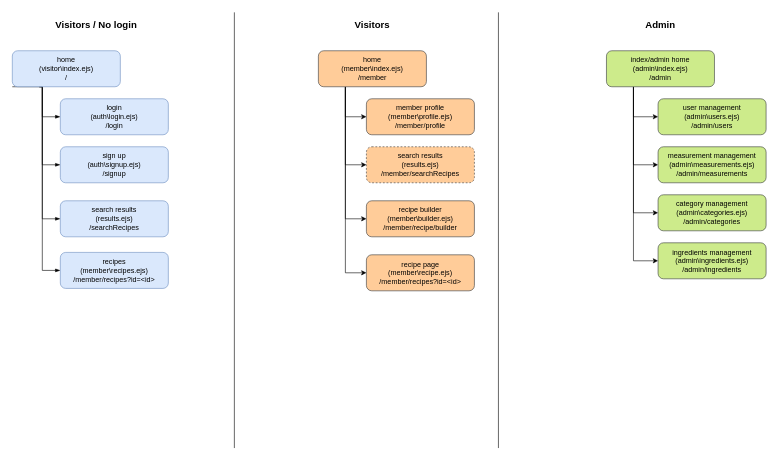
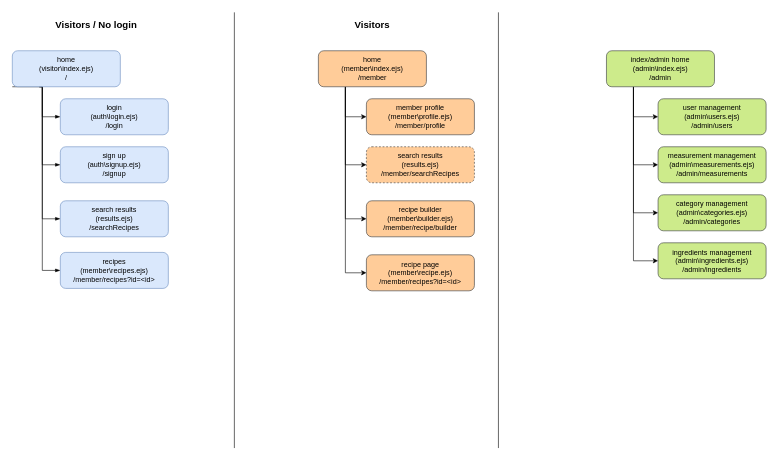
  <mxCell id="0" />
  <mxCell id="1" parent="0" />
  <mxCell id="2" style="edgeStyle=orthogonalEdgeStyle;rounded=0;orthogonalLoop=1;jettySize=auto;html=1;exitX=0.25;exitY=1;exitDx=0;exitDy=0;entryX=0;entryY=0.5;entryDx=0;entryDy=0;endArrow=blockThin;endFill=1;strokeColor=#000000;" parent="1" source="6" target="7" edge="1"><mxGeometry relative="1" as="geometry"><Array as="points"><mxPoint x="70" y="144" /><mxPoint x="70" y="194" /></Array></mxGeometry></mxCell>
  <mxCell id="3" style="edgeStyle=orthogonalEdgeStyle;rounded=0;orthogonalLoop=1;jettySize=auto;html=1;exitX=0;exitY=1;exitDx=0;exitDy=0;entryX=0;entryY=0.5;entryDx=0;entryDy=0;endArrow=blockThin;endFill=1;strokeColor=#000000;" parent="1" source="6" target="8" edge="1"><mxGeometry relative="1" as="geometry"><Array as="points"><mxPoint x="70" y="144" /><mxPoint x="70" y="274" /></Array></mxGeometry></mxCell>
  <mxCell id="4" style="edgeStyle=orthogonalEdgeStyle;rounded=0;orthogonalLoop=1;jettySize=auto;html=1;exitX=0.25;exitY=1;exitDx=0;exitDy=0;entryX=0;entryY=0.5;entryDx=0;entryDy=0;endArrow=blockThin;endFill=1;strokeColor=#000000;" parent="1" source="6" target="9" edge="1"><mxGeometry relative="1" as="geometry"><Array as="points"><mxPoint x="70" y="144" /><mxPoint x="70" y="364" /></Array></mxGeometry></mxCell>
  <mxCell id="5" style="edgeStyle=orthogonalEdgeStyle;rounded=0;orthogonalLoop=1;jettySize=auto;html=1;exitX=0.25;exitY=1;exitDx=0;exitDy=0;entryX=0;entryY=0.5;entryDx=0;entryDy=0;endArrow=blockThin;endFill=1;strokeColor=#000000;" parent="1" source="6" target="14" edge="1"><mxGeometry relative="1" as="geometry"><Array as="points"><mxPoint x="70" y="144" /><mxPoint x="70" y="450" /></Array></mxGeometry></mxCell>
  <mxCell id="6" value="&lt;font color=&quot;#000000&quot;&gt;home&lt;br&gt;(visitor\index.ejs)&lt;br&gt;/&lt;br&gt;&lt;/font&gt;" style="rounded=1;whiteSpace=wrap;html=1;fillColor=#dae8fc;strokeColor=#6c8ebf;" parent="1" vertex="1"><mxGeometry x="20" y="84" width="180" height="60" as="geometry" /></mxCell>
  <mxCell id="7" value="&lt;font color=&quot;#000000&quot;&gt;login&lt;br&gt;(auth\login.ejs)&lt;br&gt;/login&lt;br&gt;&lt;/font&gt;" style="rounded=1;whiteSpace=wrap;html=1;fillColor=#dae8fc;strokeColor=#6c8ebf;" parent="1" vertex="1"><mxGeometry x="100" y="164" width="180" height="60" as="geometry" /></mxCell>
  <mxCell id="8" value="&lt;font color=&quot;#000000&quot;&gt;sign up&lt;br&gt;(auth\signup.ejs)&lt;br&gt;/signup&lt;br&gt;&lt;/font&gt;" style="rounded=1;whiteSpace=wrap;html=1;fillColor=#dae8fc;strokeColor=#6c8ebf;" parent="1" vertex="1"><mxGeometry x="100" y="244" width="180" height="60" as="geometry" /></mxCell>
  <mxCell id="9" value="&lt;font color=&quot;#000000&quot;&gt;search results&lt;br&gt;(results.ejs)&lt;br&gt;/searchRecipes&lt;br&gt;&lt;/font&gt;" style="rounded=1;whiteSpace=wrap;html=1;fillColor=#dae8fc;strokeColor=#6c8ebf;" parent="1" vertex="1"><mxGeometry x="100" y="334" width="180" height="60" as="geometry" /></mxCell>
  <mxCell id="10" value="&lt;font color=&quot;#000000&quot;&gt;search results&lt;br&gt;(results.ejs)&lt;br&gt;/member/searchRecipes&lt;br&gt;&lt;/font&gt;" style="rounded=1;whiteSpace=wrap;html=1;fillColor=#ffcc99;strokeColor=#36393d;dashed=1;" parent="1" vertex="1"><mxGeometry x="610" y="244" width="180" height="60" as="geometry" /></mxCell>
  <mxCell id="11" value="" style="endArrow=none;html=1;" parent="1" edge="1"><mxGeometry width="50" height="50" relative="1" as="geometry"><mxPoint x="390" y="746" as="sourcePoint" /><mxPoint x="390" y="20" as="targetPoint" /></mxGeometry></mxCell>
  <mxCell id="12" value="&lt;b&gt;&lt;font style=&quot;font-size: 16px&quot;&gt;Visitors / No login&lt;/font&gt;&lt;/b&gt;" style="text;html=1;strokeColor=none;fillColor=none;align=center;verticalAlign=middle;whiteSpace=wrap;rounded=0;" parent="1" vertex="1"><mxGeometry x="50" y="20" width="220" height="40" as="geometry" /></mxCell>
  <mxCell id="13" value="&lt;b&gt;&lt;font style=&quot;font-size: 16px&quot;&gt;Visitors&lt;/font&gt;&lt;/b&gt;" style="text;html=1;strokeColor=none;fillColor=none;align=center;verticalAlign=middle;whiteSpace=wrap;rounded=0;" parent="1" vertex="1"><mxGeometry x="510" y="20" width="220" height="40" as="geometry" /></mxCell>
  <mxCell id="14" value="&lt;font color=&quot;#000000&quot;&gt;recipes&lt;br&gt;(member\recipes.ejs)&lt;br&gt;/member/recipes?id=&amp;lt;id&amp;gt;&lt;br&gt;&lt;/font&gt;" style="rounded=1;whiteSpace=wrap;html=1;fillColor=#dae8fc;strokeColor=#6c8ebf;" parent="1" vertex="1"><mxGeometry x="100" y="420" width="180" height="60" as="geometry" /></mxCell>
  <mxCell id="15" value="" style="endArrow=none;html=1;" parent="1" edge="1"><mxGeometry width="50" height="50" relative="1" as="geometry"><mxPoint x="830" y="746" as="sourcePoint" /><mxPoint x="830" y="20" as="targetPoint" /></mxGeometry></mxCell>
- <mxCell id="16" value="&lt;b&gt;&lt;font style=&quot;font-size: 16px&quot;&gt;Admin&lt;/font&gt;&lt;/b&gt;" style="text;html=1;strokeColor=none;fillColor=none;align=center;verticalAlign=middle;whiteSpace=wrap;rounded=0;" parent="1" vertex="1"><mxGeometry x="990" y="20" width="220" height="40" as="geometry" /></mxCell>
  <mxCell id="17" value="&lt;span style=&quot;color: rgb(0 , 0 , 0)&quot;&gt;member profile&lt;/span&gt;&lt;br style=&quot;color: rgb(0 , 0 , 0)&quot;&gt;&lt;span style=&quot;color: rgb(0 , 0 , 0)&quot;&gt;(member\profile.ejs)&lt;br&gt;/member/profile&lt;br&gt;&lt;/span&gt;" style="rounded=1;whiteSpace=wrap;html=1;fillColor=#ffcc99;strokeColor=#36393d;" parent="1" vertex="1"><mxGeometry x="610" y="164" width="180" height="60" as="geometry" /></mxCell>
  <mxCell id="18" value="&lt;font color=&quot;#000000&quot;&gt;recipe builder&lt;br&gt;(member\builder.ejs)&lt;br&gt;/member/recipe/builder&lt;br&gt;&lt;/font&gt;" style="rounded=1;whiteSpace=wrap;html=1;fillColor=#ffcc99;strokeColor=#36393d;" parent="1" vertex="1"><mxGeometry x="610" y="334" width="180" height="60" as="geometry" /></mxCell>
  <mxCell id="19" value="&lt;font color=&quot;#000000&quot;&gt;recipe page&lt;br&gt;(member\recipe.ejs)&lt;br&gt;/member/recipes?id=&amp;lt;id&amp;gt;&lt;br&gt;&lt;/font&gt;" style="rounded=1;whiteSpace=wrap;html=1;fillColor=#ffcc99;strokeColor=#36393d;" parent="1" vertex="1"><mxGeometry x="610" y="424" width="180" height="60" as="geometry" /></mxCell>
  <mxCell id="20" value="&lt;font color=&quot;#000000&quot;&gt;user management&lt;br&gt;(admin\users.ejs)&lt;br&gt;&lt;/font&gt;&lt;span style=&quot;color: rgb(0 , 0 , 0)&quot;&gt;/admin/users&lt;/span&gt;&lt;font color=&quot;#000000&quot;&gt;&lt;br&gt;&lt;/font&gt;" style="rounded=1;whiteSpace=wrap;html=1;fillColor=#cdeb8b;strokeColor=#36393d;" parent="1" vertex="1"><mxGeometry x="1096" y="164" width="180" height="60" as="geometry" /></mxCell>
  <mxCell id="21" value="&lt;font color=&quot;#000000&quot;&gt;category management&lt;br&gt;(admin\categories.ejs)&lt;br&gt;/admin/categories&lt;br&gt;&lt;/font&gt;" style="rounded=1;whiteSpace=wrap;html=1;fillColor=#cdeb8b;strokeColor=#36393d;" parent="1" vertex="1"><mxGeometry x="1096" y="324" width="180" height="60" as="geometry" /></mxCell>
  <mxCell id="22" style="edgeStyle=orthogonalEdgeStyle;rounded=0;orthogonalLoop=1;jettySize=auto;html=1;exitX=0.25;exitY=1;exitDx=0;exitDy=0;entryX=0;entryY=0.5;entryDx=0;entryDy=0;strokeColor=#000000;" parent="1" source="26" target="19" edge="1"><mxGeometry relative="1" as="geometry" /></mxCell>
  <mxCell id="23" style="edgeStyle=orthogonalEdgeStyle;rounded=0;orthogonalLoop=1;jettySize=auto;html=1;exitX=0.25;exitY=1;exitDx=0;exitDy=0;entryX=0;entryY=0.5;entryDx=0;entryDy=0;strokeColor=#000000;" parent="1" source="26" target="18" edge="1"><mxGeometry relative="1" as="geometry" /></mxCell>
  <mxCell id="24" style="edgeStyle=orthogonalEdgeStyle;rounded=0;orthogonalLoop=1;jettySize=auto;html=1;exitX=0.25;exitY=1;exitDx=0;exitDy=0;entryX=0;entryY=0.5;entryDx=0;entryDy=0;strokeColor=#000000;" parent="1" source="26" target="10" edge="1"><mxGeometry relative="1" as="geometry" /></mxCell>
  <mxCell id="25" style="edgeStyle=orthogonalEdgeStyle;rounded=0;orthogonalLoop=1;jettySize=auto;html=1;exitX=0.25;exitY=1;exitDx=0;exitDy=0;entryX=0;entryY=0.5;entryDx=0;entryDy=0;strokeColor=#000000;" parent="1" source="26" target="17" edge="1"><mxGeometry relative="1" as="geometry" /></mxCell>
  <mxCell id="26" value="&lt;font color=&quot;#000000&quot;&gt;home&lt;br&gt;(member\index.ejs)&lt;br&gt;/member&lt;br&gt;&lt;/font&gt;" style="rounded=1;whiteSpace=wrap;html=1;fillColor=#ffcc99;strokeColor=#36393d;" parent="1" vertex="1"><mxGeometry x="530" y="84" width="180" height="60" as="geometry" /></mxCell>
  <mxCell id="27" style="edgeStyle=orthogonalEdgeStyle;rounded=0;orthogonalLoop=1;jettySize=auto;html=1;exitX=0.25;exitY=1;exitDx=0;exitDy=0;entryX=0;entryY=0.5;entryDx=0;entryDy=0;strokeColor=#000000;" parent="1" source="31" target="32" edge="1"><mxGeometry relative="1" as="geometry" /></mxCell>
  <mxCell id="28" style="edgeStyle=orthogonalEdgeStyle;rounded=0;orthogonalLoop=1;jettySize=auto;html=1;exitX=0.25;exitY=1;exitDx=0;exitDy=0;entryX=0;entryY=0.5;entryDx=0;entryDy=0;strokeColor=#000000;" parent="1" source="31" target="21" edge="1"><mxGeometry relative="1" as="geometry" /></mxCell>
  <mxCell id="29" style="edgeStyle=orthogonalEdgeStyle;rounded=0;orthogonalLoop=1;jettySize=auto;html=1;exitX=0.25;exitY=1;exitDx=0;exitDy=0;entryX=0;entryY=0.5;entryDx=0;entryDy=0;strokeColor=#000000;" parent="1" source="31" target="33" edge="1"><mxGeometry relative="1" as="geometry" /></mxCell>
  <mxCell id="30" style="edgeStyle=orthogonalEdgeStyle;rounded=0;orthogonalLoop=1;jettySize=auto;html=1;exitX=0.25;exitY=1;exitDx=0;exitDy=0;entryX=0;entryY=0.5;entryDx=0;entryDy=0;strokeColor=#000000;" parent="1" source="31" target="20" edge="1"><mxGeometry relative="1" as="geometry" /></mxCell>
  <mxCell id="31" value="&lt;span style=&quot;color: rgb(0 , 0 , 0)&quot;&gt;index/admin home&lt;/span&gt;&lt;br style=&quot;color: rgb(0 , 0 , 0)&quot;&gt;&lt;span style=&quot;color: rgb(0 , 0 , 0)&quot;&gt;(admin\index.ejs)&lt;br&gt;/admin&lt;br&gt;&lt;/span&gt;" style="rounded=1;whiteSpace=wrap;html=1;fillColor=#cdeb8b;strokeColor=#36393d;" parent="1" vertex="1"><mxGeometry x="1010" y="84" width="180" height="60" as="geometry" /></mxCell>
  <mxCell id="32" value="&lt;font color=&quot;#000000&quot;&gt;ingredients management&lt;br&gt;(admin\ingredients.ejs)&lt;br&gt;/admin/ingredients&lt;br&gt;&lt;/font&gt;" style="rounded=1;whiteSpace=wrap;html=1;fillColor=#cdeb8b;strokeColor=#36393d;" parent="1" vertex="1"><mxGeometry x="1096" y="404" width="180" height="60" as="geometry" /></mxCell>
  <mxCell id="33" value="&lt;font color=&quot;#000000&quot;&gt;measurement management&lt;br&gt;(admin\measurements.ejs)&lt;br&gt;/admin/measurements&lt;br&gt;&lt;/font&gt;" style="rounded=1;whiteSpace=wrap;html=1;fillColor=#cdeb8b;strokeColor=#36393d;" parent="1" vertex="1"><mxGeometry x="1096" y="244" width="180" height="60" as="geometry" /></mxCell>
